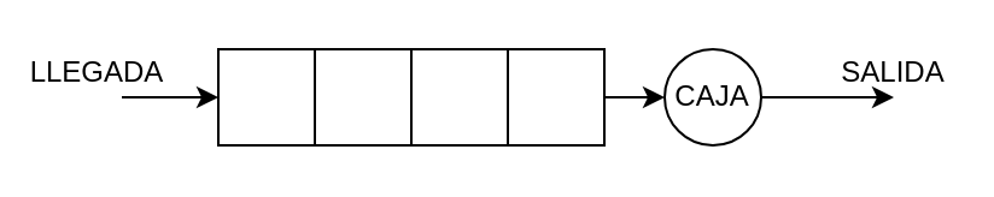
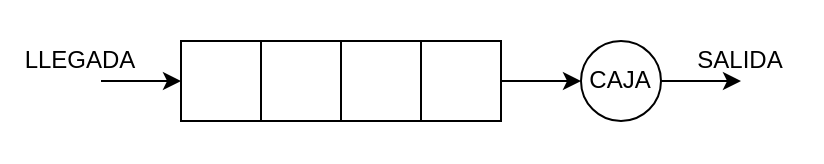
  <mxCell id="0" />
  <mxCell id="1" parent="0" />
  <mxCell id="2" value="" style="whiteSpace=wrap;html=1;aspect=fixed;" parent="1" vertex="1"><mxGeometry x="90" y="20" width="40" height="40" as="geometry" /></mxCell>
  <mxCell id="3" value="" style="whiteSpace=wrap;html=1;aspect=fixed;" parent="1" vertex="1"><mxGeometry x="130" y="20" width="40" height="40" as="geometry" /></mxCell>
  <mxCell id="4" value="" style="whiteSpace=wrap;html=1;aspect=fixed;" parent="1" vertex="1"><mxGeometry x="170" y="20" width="40" height="40" as="geometry" /></mxCell>
  <mxCell id="5" value="" style="whiteSpace=wrap;html=1;aspect=fixed;" parent="1" vertex="1"><mxGeometry x="210" y="20" width="40" height="40" as="geometry" /></mxCell>
- <mxCell id="6" value="CAJA" style="ellipse;whiteSpace=wrap;html=1;aspect=fixed;" parent="1" vertex="1"><mxGeometry x="275" y="20" width="40" height="40" as="geometry" /></mxCell>
+ <mxCell id="6" value="CAJA" style="ellipse;whiteSpace=wrap;html=1;aspect=fixed;" parent="1" vertex="1"><mxGeometry x="290" y="20" width="40" height="40" as="geometry" /></mxCell>
  <mxCell id="7" value="" style="endArrow=classic;html=1;entryX=0;entryY=0.5;entryDx=0;entryDy=0;" parent="1" target="2" edge="1"><mxGeometry width="50" height="50" relative="1" as="geometry"><mxPoint x="50" y="40" as="sourcePoint" /><mxPoint x="420" y="330" as="targetPoint" /></mxGeometry></mxCell>
  <mxCell id="8" value="" style="endArrow=classic;html=1;entryX=0;entryY=0.5;entryDx=0;entryDy=0;exitX=1;exitY=0.5;exitDx=0;exitDy=0;" parent="1" source="5" target="6" edge="1"><mxGeometry width="50" height="50" relative="1" as="geometry"><mxPoint x="60" y="50" as="sourcePoint" /><mxPoint x="100" y="50" as="targetPoint" /></mxGeometry></mxCell>
  <mxCell id="9" value="" style="endArrow=classic;html=1;exitX=1;exitY=0.5;exitDx=0;exitDy=0;" parent="1" source="6" edge="1"><mxGeometry width="50" height="50" relative="1" as="geometry"><mxPoint x="370" y="380" as="sourcePoint" /><mxPoint x="370" y="40" as="targetPoint" /></mxGeometry></mxCell>
  <mxCell id="10" value="LLEGADA" style="text;html=1;strokeColor=none;fillColor=none;align=center;verticalAlign=middle;whiteSpace=wrap;rounded=0;" vertex="1" parent="1"><mxGeometry x="20" y="20" width="40" height="20" as="geometry" /></mxCell>
  <mxCell id="11" value="SALIDA" style="text;html=1;strokeColor=none;fillColor=none;align=center;verticalAlign=middle;whiteSpace=wrap;rounded=0;" vertex="1" parent="1"><mxGeometry x="350" y="20" width="40" height="20" as="geometry" /></mxCell>
